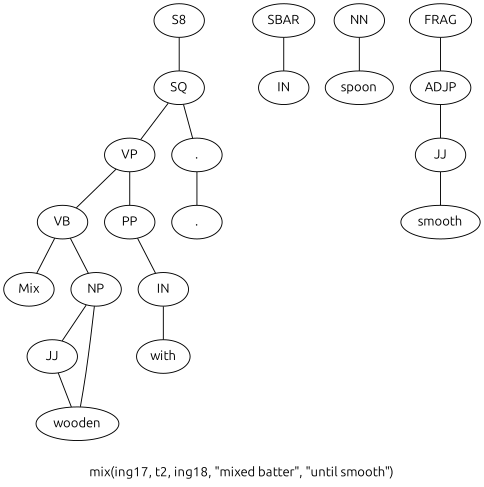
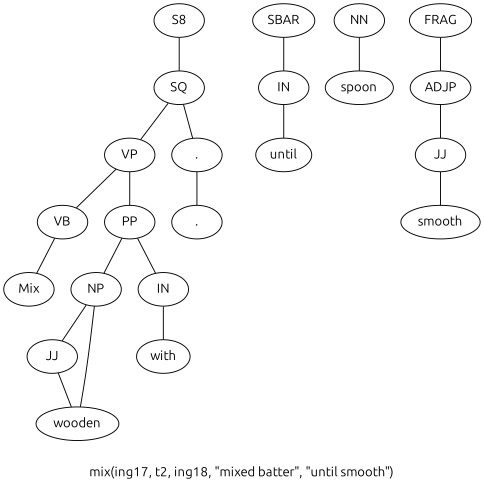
  graph {
    fontname=Ubuntu
    label="mix(ing17, t2, ing18, \"mixed batter\", \"until smooth\")"
    node [fontname=Ubuntu]
    edge [fontname=Ubuntu]
    n1 [label=S8]
    n2 [label=SQ]
    n3 [label=VP]
    n4 [label="."]
    n5 [label=VB]
    n6 [label=PP]
    n7 [label="."]
    n8 [label=Mix]
    n9 [label=IN]
    n10 [label=NP]
    n11 [label=SBAR]
    n12 [label=IN]
    n13 [label=with]
    n14 [label=JJ]
    n15 [label=wooden]
    n16 [label=NN]
    n17 [label=spoon]
+   n18 [label=until]
    n19 [label=FRAG]
    n20 [label=ADJP]
    n21 [label=JJ]
    n22 [label=smooth]
    n1 -- n2
    n2 -- n3
    n2 -- n4
    n3 -- n5
    n3 -- n6
    n4 -- n7
    n5 -- n8
    n6 -- n9
-   n5 -- n10
+   n6 -- n10
    n9 -- n13
    n10 -- n14
    n10 -- n15
    n11 -- n12
+   n12 -- n18
    n14 -- n15
    n16 -- n17
    n19 -- n20
    n20 -- n21
    n21 -- n22
  }
